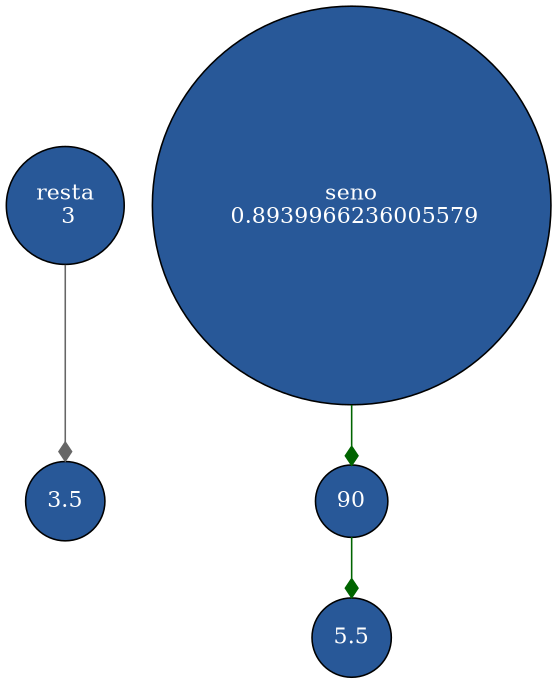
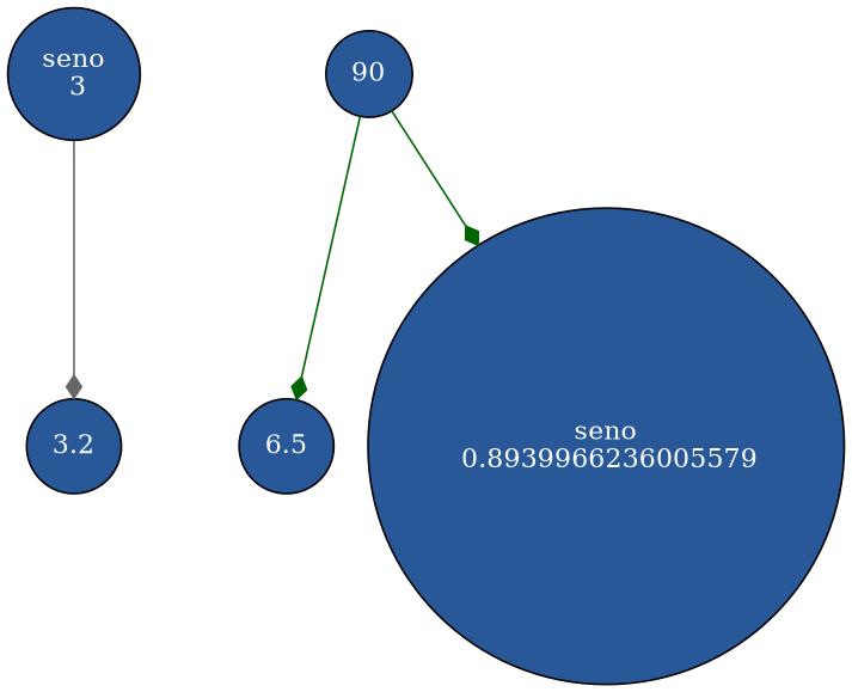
  digraph {
    rankdir=TB
    node [fillcolor="#285898" fontcolor="#FFFFFF" fontname="Times-Roman" shape=circle style=filled]
    edge [arrowhead=diamond color=darkgreen]
-   n1 [label="resta\n 3"]
-   n2 [label=3.5]
-   n3 [label=5.5]
+   n1 [label="seno\n 3"]
+   n2 [label=3.2]
+   n3 [label=6.5]
    n4 [label="seno\n 0.8939966236005579"]
    n5 [label=90]
    n1 -> n2 [color=gray40]
-   n4 -> n5
+   n5 -> n4
    n5 -> n3
  }
